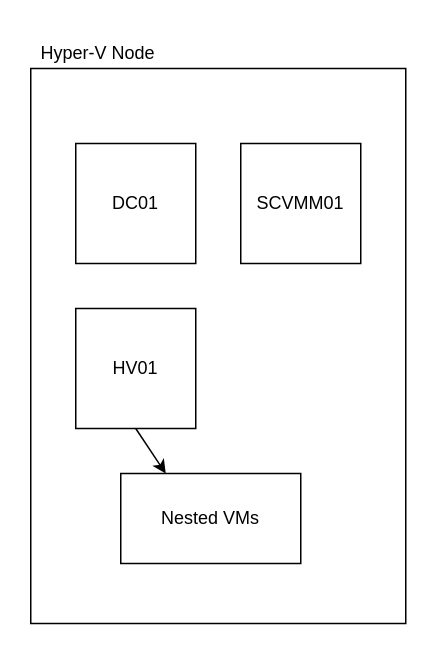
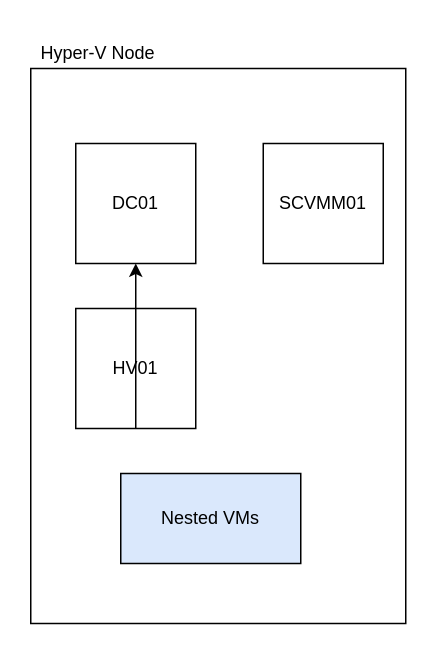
  <mxCell id="0" />
  <mxCell id="1" parent="0" />
  <mxCell id="2" value="" style="rounded=0;whiteSpace=wrap;html=1;" vertex="1" parent="1"><mxGeometry x="20" y="45" width="250" height="370" as="geometry" /></mxCell>
  <mxCell id="3" value="Hyper-V Node" style="text;html=1;strokeColor=none;fillColor=none;align=center;verticalAlign=middle;whiteSpace=wrap;rounded=0;" vertex="1" parent="1"><mxGeometry x="20" y="20" width="90" height="30" as="geometry" /></mxCell>
  <mxCell id="4" value="DC01" style="whiteSpace=wrap;html=1;aspect=fixed;" vertex="1" parent="1"><mxGeometry x="50" y="95" width="80" height="80" as="geometry" /></mxCell>
- <mxCell id="5" value="SCVMM01" style="whiteSpace=wrap;html=1;aspect=fixed;" vertex="1" parent="1"><mxGeometry x="160" y="95" width="80" height="80" as="geometry" /></mxCell>
+ <mxCell id="5" value="SCVMM01" style="whiteSpace=wrap;html=1;aspect=fixed;" vertex="1" parent="1"><mxGeometry x="175" y="95" width="80" height="80" as="geometry" /></mxCell>
  <mxCell id="6" value="HV01" style="whiteSpace=wrap;html=1;aspect=fixed;" vertex="1" parent="1"><mxGeometry x="50" y="205" width="80" height="80" as="geometry" /></mxCell>
- <mxCell id="7" value="Nested VMs" style="rounded=0;whiteSpace=wrap;html=1;" vertex="1" parent="1"><mxGeometry x="80" y="315" width="120" height="60" as="geometry" /></mxCell>
- <mxCell id="8" value="" style="endArrow=classic;html=1;rounded=0;exitX=0.5;exitY=1;exitDx=0;exitDy=0;entryX=0.25;entryY=0;entryDx=0;entryDy=0;" edge="1" parent="1" source="6" target="7"><mxGeometry width="50" height="50" relative="1" as="geometry"><mxPoint x="340" y="505" as="sourcePoint" /><mxPoint x="390" y="455" as="targetPoint" /></mxGeometry></mxCell>
+ <mxCell id="7" value="Nested VMs" style="rounded=0;whiteSpace=wrap;html=1;fillColor=#dae8fc;" vertex="1" parent="1"><mxGeometry x="80" y="315" width="120" height="60" as="geometry" /></mxCell>
+ <mxCell id="8" value="" style="endArrow=classic;html=1;rounded=0;exitX=0.5;exitY=1;exitDx=0;exitDy=0;" edge="1" parent="1" source="6" target="4"><mxGeometry width="50" height="50" relative="1" as="geometry"><mxPoint x="340" y="505" as="sourcePoint" /><mxPoint x="390" y="455" as="targetPoint" /></mxGeometry></mxCell>
